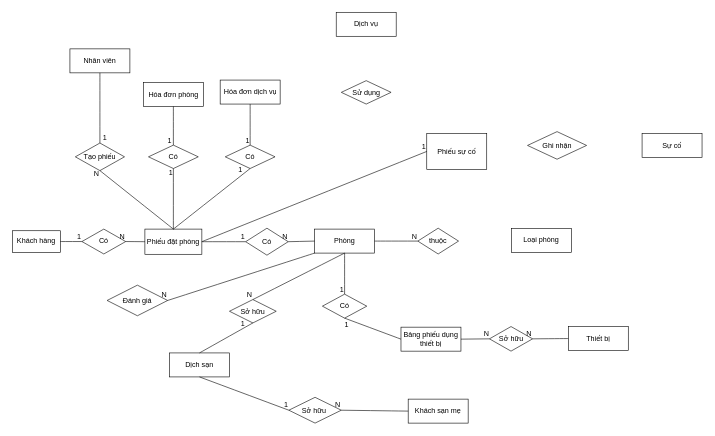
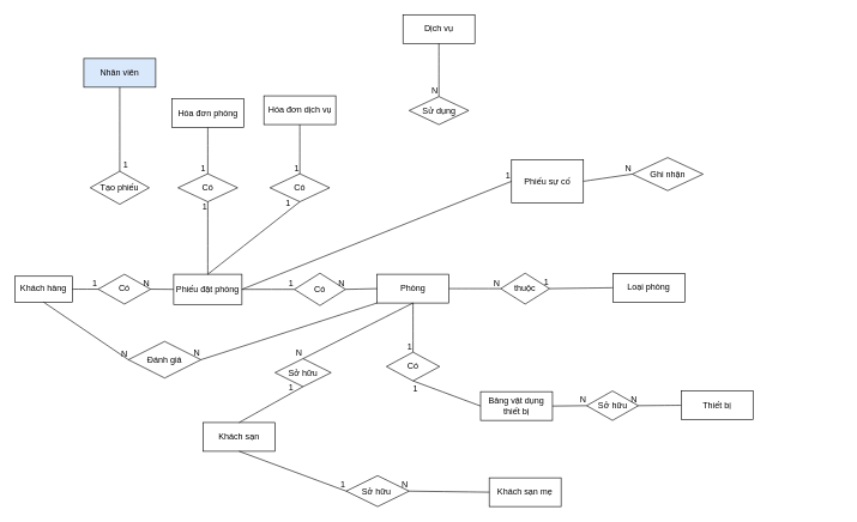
  <mxCell id="0" />
  <mxCell id="1" parent="0" />
  <mxCell id="2" value="Có" style="shape=rhombus;perimeter=rhombusPerimeter;whiteSpace=wrap;html=1;align=center;" parent="1" vertex="1"><mxGeometry x="136" y="381.5" width="73" height="41.5" as="geometry" /></mxCell>
  <mxCell id="3" value="Khách hàng" style="whiteSpace=wrap;html=1;align=center;" parent="1" vertex="1"><mxGeometry x="20" y="384.25" width="80" height="36" as="geometry" /></mxCell>
  <mxCell id="4" value="Phiếu đặt phòng" style="whiteSpace=wrap;html=1;align=center;" parent="1" vertex="1"><mxGeometry x="241" y="381.5" width="95" height="42" as="geometry" /></mxCell>
  <mxCell id="5" value="Có" style="shape=rhombus;perimeter=rhombusPerimeter;whiteSpace=wrap;html=1;align=center;" parent="1" vertex="1"><mxGeometry x="409" y="380" width="71" height="45" as="geometry" /></mxCell>
  <mxCell id="6" value="Phòng" style="whiteSpace=wrap;html=1;align=center;" parent="1" vertex="1"><mxGeometry x="524" y="381.5" width="100" height="40" as="geometry" /></mxCell>
  <mxCell id="7" value="Có" style="shape=rhombus;perimeter=rhombusPerimeter;whiteSpace=wrap;html=1;align=center;rotation=0;" parent="1" vertex="1"><mxGeometry x="537" y="490" width="74" height="40" as="geometry" /></mxCell>
- <mxCell id="8" value="Bảng phiếu dụng thiết bị" style="whiteSpace=wrap;html=1;align=center;" parent="1" vertex="1"><mxGeometry x="668" y="545" width="100" height="40" as="geometry" /></mxCell>
+ <mxCell id="8" value="Bảng vật dụng thiết bị" style="whiteSpace=wrap;html=1;align=center;" parent="1" vertex="1"><mxGeometry x="668" y="545" width="100" height="40" as="geometry" /></mxCell>
  <mxCell id="9" value="Thiết bị" style="whiteSpace=wrap;html=1;align=center;" parent="1" vertex="1"><mxGeometry x="947" y="544" width="100" height="40" as="geometry" /></mxCell>
  <mxCell id="10" value="Sở hữu" style="shape=rhombus;perimeter=rhombusPerimeter;whiteSpace=wrap;html=1;align=center;" parent="1" vertex="1"><mxGeometry x="815.5" y="544" width="72" height="41" as="geometry" /></mxCell>
  <mxCell id="11" value="Loại phòng" style="whiteSpace=wrap;html=1;align=center;" parent="1" vertex="1"><mxGeometry x="852" y="380.25" width="100" height="40" as="geometry" /></mxCell>
  <mxCell id="12" value="thuộc" style="shape=rhombus;perimeter=rhombusPerimeter;whiteSpace=wrap;html=1;align=center;" parent="1" vertex="1"><mxGeometry x="696" y="380" width="68" height="43" as="geometry" /></mxCell>
  <mxCell id="13" value="Phiếu sự cố" style="whiteSpace=wrap;html=1;align=center;" parent="1" vertex="1"><mxGeometry x="711" y="222" width="100" height="60" as="geometry" /></mxCell>
  <mxCell id="14" value="Ghi nhận" style="shape=rhombus;perimeter=rhombusPerimeter;whiteSpace=wrap;html=1;align=center;" parent="1" vertex="1"><mxGeometry x="879" y="219" width="98.5" height="46" as="geometry" /></mxCell>
- <mxCell id="15" value="Sự cố" style="whiteSpace=wrap;html=1;align=center;" parent="1" vertex="1"><mxGeometry x="1070" y="222" width="100" height="40" as="geometry" /></mxCell>
- <mxCell id="16" value="Nhân viên" style="whiteSpace=wrap;html=1;align=center;" parent="1" vertex="1"><mxGeometry x="116" y="81" width="100" height="40" as="geometry" /></mxCell>
+ <mxCell id="16" value="Nhân viên" style="whiteSpace=wrap;html=1;align=center;fillColor=#dae8fc;" parent="1" vertex="1"><mxGeometry x="116" y="81" width="100" height="40" as="geometry" /></mxCell>
+ <mxCell id="17" value="" style="endArrow=none;html=1;rounded=0;fontSize=12;startSize=8;endSize=8;curved=1;exitX=0;exitY=0.5;exitDx=0;exitDy=0;entryX=1;entryY=0.5;entryDx=0;entryDy=0;" edge="1" parent="1" source="11" target="12"><mxGeometry relative="1" as="geometry"><mxPoint x="570" y="295" as="sourcePoint" /><mxPoint x="730" y="295" as="targetPoint" /></mxGeometry></mxCell>
+ <mxCell id="18" value="1" style="resizable=0;html=1;whiteSpace=wrap;align=right;verticalAlign=bottom;" connectable="0" vertex="1" parent="17"><mxGeometry x="1" relative="1" as="geometry" /></mxCell>
  <mxCell id="19" value="" style="endArrow=none;html=1;rounded=0;fontSize=12;startSize=8;endSize=8;curved=1;entryX=0;entryY=0.5;entryDx=0;entryDy=0;exitX=1;exitY=0.5;exitDx=0;exitDy=0;" edge="1" parent="1" source="6" target="12"><mxGeometry relative="1" as="geometry"><mxPoint x="570" y="295" as="sourcePoint" /><mxPoint x="754" y="348" as="targetPoint" /></mxGeometry></mxCell>
  <mxCell id="20" value="N" style="resizable=0;html=1;whiteSpace=wrap;align=right;verticalAlign=bottom;" connectable="0" vertex="1" parent="19"><mxGeometry x="1" relative="1" as="geometry" /></mxCell>
  <mxCell id="21" value="" style="endArrow=none;html=1;rounded=0;fontSize=12;startSize=8;endSize=8;curved=1;entryX=0.5;entryY=0;entryDx=0;entryDy=0;exitX=0.5;exitY=1;exitDx=0;exitDy=0;" edge="1" parent="1" source="6" target="7"><mxGeometry relative="1" as="geometry"><mxPoint x="541" y="440" as="sourcePoint" /><mxPoint x="734" y="378" as="targetPoint" /></mxGeometry></mxCell>
  <mxCell id="22" value="1" style="resizable=0;html=1;whiteSpace=wrap;align=right;verticalAlign=bottom;" connectable="0" vertex="1" parent="21"><mxGeometry x="1" relative="1" as="geometry" /></mxCell>
  <mxCell id="23" value="" style="endArrow=none;html=1;rounded=0;fontSize=12;startSize=8;endSize=8;curved=1;entryX=0.5;entryY=1;entryDx=0;entryDy=0;exitX=0;exitY=0.5;exitDx=0;exitDy=0;" edge="1" parent="1" source="8" target="7"><mxGeometry relative="1" as="geometry"><mxPoint x="584" y="430" as="sourcePoint" /><mxPoint x="584" y="500" as="targetPoint" /></mxGeometry></mxCell>
  <mxCell id="24" value="1" style="resizable=0;html=1;whiteSpace=wrap;align=right;verticalAlign=bottom;" connectable="0" vertex="1" parent="23"><mxGeometry x="1" relative="1" as="geometry"><mxPoint x="8" y="19" as="offset" /></mxGeometry></mxCell>
  <mxCell id="25" value="" style="endArrow=none;html=1;rounded=0;fontSize=12;startSize=8;endSize=8;curved=1;entryX=0;entryY=0.5;entryDx=0;entryDy=0;exitX=1;exitY=0.5;exitDx=0;exitDy=0;" edge="1" parent="1" source="8" target="10"><mxGeometry relative="1" as="geometry"><mxPoint x="700" y="438" as="sourcePoint" /><mxPoint x="860" y="438" as="targetPoint" /></mxGeometry></mxCell>
  <mxCell id="26" value="N" style="resizable=0;html=1;whiteSpace=wrap;align=right;verticalAlign=bottom;" connectable="0" vertex="1" parent="25"><mxGeometry x="1" relative="1" as="geometry" /></mxCell>
  <mxCell id="27" value="" style="endArrow=none;html=1;rounded=0;fontSize=12;startSize=8;endSize=8;curved=1;entryX=1;entryY=0.5;entryDx=0;entryDy=0;exitX=0;exitY=0.5;exitDx=0;exitDy=0;" edge="1" parent="1" source="9" target="10"><mxGeometry relative="1" as="geometry"><mxPoint x="700" y="438" as="sourcePoint" /><mxPoint x="860" y="438" as="targetPoint" /></mxGeometry></mxCell>
  <mxCell id="28" value="N" style="resizable=0;html=1;whiteSpace=wrap;align=right;verticalAlign=bottom;" connectable="0" vertex="1" parent="27"><mxGeometry x="1" relative="1" as="geometry" /></mxCell>
  <mxCell id="29" value="" style="endArrow=none;html=1;rounded=0;fontSize=12;startSize=8;endSize=8;curved=1;entryX=0;entryY=0.5;entryDx=0;entryDy=0;exitX=1;exitY=0.5;exitDx=0;exitDy=0;" edge="1" parent="1" source="4" target="13"><mxGeometry relative="1" as="geometry"><mxPoint x="432" y="278" as="sourcePoint" /><mxPoint x="592" y="278" as="targetPoint" /></mxGeometry></mxCell>
  <mxCell id="30" value="1" style="resizable=0;html=1;whiteSpace=wrap;align=right;verticalAlign=bottom;" connectable="0" vertex="1" parent="29"><mxGeometry x="1" relative="1" as="geometry" /></mxCell>
  <mxCell id="31" value="" style="endArrow=none;html=1;rounded=0;fontSize=12;startSize=8;endSize=8;curved=1;entryX=0;entryY=0.5;entryDx=0;entryDy=0;exitX=1;exitY=0.5;exitDx=0;exitDy=0;" edge="1" parent="1" source="3" target="2"><mxGeometry relative="1" as="geometry"><mxPoint x="222" y="324.75" as="sourcePoint" /><mxPoint x="382" y="324.75" as="targetPoint" /></mxGeometry></mxCell>
  <mxCell id="32" value="1" style="resizable=0;html=1;whiteSpace=wrap;align=right;verticalAlign=bottom;" connectable="0" vertex="1" parent="31"><mxGeometry x="1" relative="1" as="geometry" /></mxCell>
  <mxCell id="33" value="" style="endArrow=none;html=1;rounded=0;fontSize=12;startSize=8;endSize=8;curved=1;entryX=1;entryY=0.5;entryDx=0;entryDy=0;exitX=0;exitY=0.5;exitDx=0;exitDy=0;" edge="1" parent="1" source="4" target="2"><mxGeometry relative="1" as="geometry"><mxPoint x="417" y="294" as="sourcePoint" /><mxPoint x="577" y="294" as="targetPoint" /></mxGeometry></mxCell>
  <mxCell id="34" value="N" style="resizable=0;html=1;whiteSpace=wrap;align=right;verticalAlign=bottom;" connectable="0" vertex="1" parent="33"><mxGeometry x="1" relative="1" as="geometry" /></mxCell>
  <mxCell id="35" value="" style="endArrow=none;html=1;rounded=0;fontSize=12;startSize=8;endSize=8;curved=1;exitX=1;exitY=0.5;exitDx=0;exitDy=0;entryX=0;entryY=0.5;entryDx=0;entryDy=0;" edge="1" parent="1" source="4" target="5"><mxGeometry relative="1" as="geometry"><mxPoint x="417" y="294" as="sourcePoint" /><mxPoint x="577" y="294" as="targetPoint" /></mxGeometry></mxCell>
  <mxCell id="36" value="1" style="resizable=0;html=1;whiteSpace=wrap;align=right;verticalAlign=bottom;" connectable="0" vertex="1" parent="35"><mxGeometry x="1" relative="1" as="geometry" /></mxCell>
  <mxCell id="37" value="" style="endArrow=none;html=1;rounded=0;fontSize=12;startSize=8;endSize=8;curved=1;entryX=1;entryY=0.5;entryDx=0;entryDy=0;exitX=0;exitY=0.5;exitDx=0;exitDy=0;" edge="1" parent="1" source="6" target="5"><mxGeometry relative="1" as="geometry"><mxPoint x="417" y="294" as="sourcePoint" /><mxPoint x="577" y="294" as="targetPoint" /></mxGeometry></mxCell>
  <mxCell id="38" value="N" style="resizable=0;html=1;whiteSpace=wrap;align=right;verticalAlign=bottom;" connectable="0" vertex="1" parent="37"><mxGeometry x="1" relative="1" as="geometry" /></mxCell>
+ <mxCell id="39" value="" style="endArrow=none;html=1;rounded=0;fontSize=12;startSize=8;endSize=8;curved=1;entryX=0;entryY=0.5;entryDx=0;entryDy=0;exitX=1;exitY=0.5;exitDx=0;exitDy=0;" edge="1" parent="1" source="13" target="14"><mxGeometry relative="1" as="geometry"><mxPoint x="684" y="198" as="sourcePoint" /><mxPoint x="844" y="198" as="targetPoint" /></mxGeometry></mxCell>
+ <mxCell id="40" value="N" style="resizable=0;html=1;whiteSpace=wrap;align=right;verticalAlign=bottom;" connectable="0" vertex="1" parent="39"><mxGeometry x="1" relative="1" as="geometry" /></mxCell>
  <mxCell id="41" value="Tạo phiếu" style="shape=rhombus;perimeter=rhombusPerimeter;whiteSpace=wrap;html=1;align=center;" vertex="1" parent="1"><mxGeometry x="125" y="238" width="82" height="46" as="geometry" /></mxCell>
  <mxCell id="42" value="" style="endArrow=none;html=1;rounded=0;fontSize=12;startSize=8;endSize=8;curved=1;exitX=0.5;exitY=1;exitDx=0;exitDy=0;entryX=0.5;entryY=0;entryDx=0;entryDy=0;" edge="1" parent="1" source="16" target="41"><mxGeometry relative="1" as="geometry"><mxPoint x="291" y="208" as="sourcePoint" /><mxPoint x="451" y="208" as="targetPoint" /></mxGeometry></mxCell>
  <mxCell id="43" value="1" style="resizable=0;html=1;whiteSpace=wrap;align=right;verticalAlign=bottom;" connectable="0" vertex="1" parent="42"><mxGeometry x="1" relative="1" as="geometry"><mxPoint x="13" as="offset" /></mxGeometry></mxCell>
- <mxCell id="44" value="" style="endArrow=none;html=1;rounded=0;fontSize=12;startSize=8;endSize=8;curved=1;entryX=0.5;entryY=1;entryDx=0;entryDy=0;exitX=0.5;exitY=0;exitDx=0;exitDy=0;" edge="1" parent="1" source="4" target="41"><mxGeometry relative="1" as="geometry"><mxPoint x="283" y="220" as="sourcePoint" /><mxPoint x="443" y="220" as="targetPoint" /></mxGeometry></mxCell>
- <mxCell id="45" value="N" style="resizable=0;html=1;whiteSpace=wrap;align=right;verticalAlign=bottom;" connectable="0" vertex="1" parent="44"><mxGeometry x="1" relative="1" as="geometry"><mxPoint y="14" as="offset" /></mxGeometry></mxCell>
  <mxCell id="46" value="Hóa đơn phòng" style="whiteSpace=wrap;html=1;align=center;" vertex="1" parent="1"><mxGeometry x="238.5" y="137" width="100" height="40" as="geometry" /></mxCell>
  <mxCell id="47" value="Có" style="shape=rhombus;perimeter=rhombusPerimeter;whiteSpace=wrap;html=1;align=center;" vertex="1" parent="1"><mxGeometry x="247" y="241.5" width="83" height="39" as="geometry" /></mxCell>
  <mxCell id="48" value="Có" style="shape=rhombus;perimeter=rhombusPerimeter;whiteSpace=wrap;html=1;align=center;" vertex="1" parent="1"><mxGeometry x="375" y="241.5" width="83" height="39" as="geometry" /></mxCell>
  <mxCell id="49" value="" style="endArrow=none;html=1;rounded=0;fontSize=12;startSize=8;endSize=8;curved=1;entryX=0.5;entryY=1;entryDx=0;entryDy=0;exitX=0.5;exitY=0;exitDx=0;exitDy=0;" edge="1" parent="1" source="4" target="47"><mxGeometry relative="1" as="geometry"><mxPoint x="264" y="267" as="sourcePoint" /><mxPoint x="424" y="267" as="targetPoint" /></mxGeometry></mxCell>
  <mxCell id="50" value="1" style="resizable=0;html=1;whiteSpace=wrap;align=right;verticalAlign=bottom;" connectable="0" vertex="1" parent="49"><mxGeometry x="1" relative="1" as="geometry"><mxPoint y="15" as="offset" /></mxGeometry></mxCell>
  <mxCell id="51" value="" style="endArrow=none;html=1;rounded=0;fontSize=12;startSize=8;endSize=8;curved=1;entryX=0.5;entryY=0;entryDx=0;entryDy=0;exitX=0.5;exitY=1;exitDx=0;exitDy=0;" edge="1" parent="1" source="46" target="47"><mxGeometry relative="1" as="geometry"><mxPoint x="283" y="166" as="sourcePoint" /><mxPoint x="283" y="230.5" as="targetPoint" /></mxGeometry></mxCell>
  <mxCell id="52" value="1" style="resizable=0;html=1;whiteSpace=wrap;align=right;verticalAlign=bottom;" connectable="0" vertex="1" parent="51"><mxGeometry x="1" relative="1" as="geometry"><mxPoint x="-2" y="1" as="offset" /></mxGeometry></mxCell>
  <mxCell id="53" value="Hóa đơn dịch vụ" style="whiteSpace=wrap;html=1;align=center;" vertex="1" parent="1"><mxGeometry x="366.5" y="133" width="100" height="40" as="geometry" /></mxCell>
  <mxCell id="54" value="Dịch vụ" style="whiteSpace=wrap;html=1;align=center;" vertex="1" parent="1"><mxGeometry x="560" y="20" width="100" height="40" as="geometry" /></mxCell>
  <mxCell id="55" value="Sử dụng" style="shape=rhombus;perimeter=rhombusPerimeter;whiteSpace=wrap;html=1;align=center;" vertex="1" parent="1"><mxGeometry x="568.5" y="134" width="83" height="39" as="geometry" /></mxCell>
  <mxCell id="56" value="" style="endArrow=none;html=1;rounded=0;fontSize=12;startSize=8;endSize=8;curved=1;exitX=0.5;exitY=0;exitDx=0;exitDy=0;entryX=0.5;entryY=1;entryDx=0;entryDy=0;" edge="1" parent="1" source="4" target="48"><mxGeometry relative="1" as="geometry"><mxPoint x="309" y="318" as="sourcePoint" /><mxPoint x="469" y="318" as="targetPoint" /></mxGeometry></mxCell>
  <mxCell id="57" value="1" style="resizable=0;html=1;whiteSpace=wrap;align=right;verticalAlign=bottom;" connectable="0" vertex="1" parent="56"><mxGeometry x="1" relative="1" as="geometry"><mxPoint x="-11" y="10" as="offset" /></mxGeometry></mxCell>
  <mxCell id="58" value="" style="endArrow=none;html=1;rounded=0;fontSize=12;startSize=8;endSize=8;curved=1;exitX=0.5;exitY=1;exitDx=0;exitDy=0;entryX=0.5;entryY=0;entryDx=0;entryDy=0;" edge="1" parent="1" source="53" target="48"><mxGeometry relative="1" as="geometry"><mxPoint x="299" y="392" as="sourcePoint" /><mxPoint x="427" y="291" as="targetPoint" /></mxGeometry></mxCell>
  <mxCell id="59" value="1" style="resizable=0;html=1;whiteSpace=wrap;align=right;verticalAlign=bottom;" connectable="0" vertex="1" parent="58"><mxGeometry x="1" relative="1" as="geometry" /></mxCell>
- <mxCell id="62" value="Dịch sạn" style="whiteSpace=wrap;html=1;align=center;" vertex="1" parent="1"><mxGeometry x="282" y="588" width="100" height="40" as="geometry" /></mxCell>
+ <mxCell id="60" value="" style="endArrow=none;html=1;rounded=0;fontSize=12;startSize=8;endSize=8;curved=1;entryX=0.5;entryY=0;entryDx=0;entryDy=0;exitX=0.5;exitY=1;exitDx=0;exitDy=0;" edge="1" parent="1" source="54" target="55"><mxGeometry relative="1" as="geometry"><mxPoint x="470" y="209" as="sourcePoint" /><mxPoint x="630" y="209" as="targetPoint" /></mxGeometry></mxCell>
+ <mxCell id="61" value="N" style="resizable=0;html=1;whiteSpace=wrap;align=right;verticalAlign=bottom;" connectable="0" vertex="1" parent="60"><mxGeometry x="1" relative="1" as="geometry" /></mxCell>
+ <mxCell id="62" value="Khách sạn" style="whiteSpace=wrap;html=1;align=center;" vertex="1" parent="1"><mxGeometry x="282" y="588" width="100" height="40" as="geometry" /></mxCell>
  <mxCell id="63" value="Sở hữu" style="shape=rhombus;perimeter=rhombusPerimeter;whiteSpace=wrap;html=1;align=center;" vertex="1" parent="1"><mxGeometry x="382" y="499" width="78" height="39" as="geometry" /></mxCell>
  <mxCell id="64" value="" style="endArrow=none;html=1;rounded=0;fontSize=12;startSize=8;endSize=8;curved=1;exitX=0.5;exitY=0;exitDx=0;exitDy=0;entryX=0.5;entryY=1;entryDx=0;entryDy=0;" edge="1" parent="1" source="62" target="63"><mxGeometry relative="1" as="geometry"><mxPoint x="386" y="460" as="sourcePoint" /><mxPoint x="546" y="460" as="targetPoint" /></mxGeometry></mxCell>
  <mxCell id="65" value="1" style="resizable=0;html=1;whiteSpace=wrap;align=right;verticalAlign=bottom;" connectable="0" vertex="1" parent="64"><mxGeometry x="1" relative="1" as="geometry"><mxPoint x="-12" y="10" as="offset" /></mxGeometry></mxCell>
  <mxCell id="66" value="" style="endArrow=none;html=1;rounded=0;fontSize=12;startSize=8;endSize=8;curved=1;entryX=0.5;entryY=0;entryDx=0;entryDy=0;exitX=0.5;exitY=1;exitDx=0;exitDy=0;" edge="1" parent="1" source="6" target="63"><mxGeometry relative="1" as="geometry"><mxPoint x="328" y="461" as="sourcePoint" /><mxPoint x="488" y="461" as="targetPoint" /></mxGeometry></mxCell>
  <mxCell id="67" value="N" style="resizable=0;html=1;whiteSpace=wrap;align=right;verticalAlign=bottom;" connectable="0" vertex="1" parent="66"><mxGeometry x="1" relative="1" as="geometry" /></mxCell>
  <mxCell id="68" value="Sở hữu&amp;nbsp;" style="shape=rhombus;perimeter=rhombusPerimeter;whiteSpace=wrap;html=1;align=center;" vertex="1" parent="1"><mxGeometry x="481" y="662" width="87.5" height="43" as="geometry" /></mxCell>
  <mxCell id="69" value="" style="endArrow=none;html=1;rounded=0;fontSize=12;startSize=8;endSize=8;curved=1;exitX=0.5;exitY=1;exitDx=0;exitDy=0;entryX=0;entryY=0.5;entryDx=0;entryDy=0;" edge="1" parent="1" source="62" target="68"><mxGeometry relative="1" as="geometry"><mxPoint x="511" y="515" as="sourcePoint" /><mxPoint x="671" y="515" as="targetPoint" /></mxGeometry></mxCell>
  <mxCell id="70" value="1" style="resizable=0;html=1;whiteSpace=wrap;align=right;verticalAlign=bottom;" connectable="0" vertex="1" parent="69"><mxGeometry x="1" relative="1" as="geometry" /></mxCell>
  <mxCell id="71" value="Khách sạn mẹ" style="whiteSpace=wrap;html=1;align=center;" vertex="1" parent="1"><mxGeometry x="680" y="665" width="100" height="40" as="geometry" /></mxCell>
  <mxCell id="72" value="" style="endArrow=none;html=1;rounded=0;fontSize=12;startSize=8;endSize=8;curved=1;exitX=0;exitY=0.5;exitDx=0;exitDy=0;entryX=1;entryY=0.5;entryDx=0;entryDy=0;" edge="1" parent="1" source="71" target="68"><mxGeometry relative="1" as="geometry"><mxPoint x="506" y="405" as="sourcePoint" /><mxPoint x="666" y="405" as="targetPoint" /></mxGeometry></mxCell>
  <mxCell id="73" value="N" style="resizable=0;html=1;whiteSpace=wrap;align=right;verticalAlign=bottom;" connectable="0" vertex="1" parent="72"><mxGeometry x="1" relative="1" as="geometry" /></mxCell>
  <mxCell id="74" value="Đánh giá" style="shape=rhombus;perimeter=rhombusPerimeter;whiteSpace=wrap;html=1;align=center;" vertex="1" parent="1"><mxGeometry x="178" y="475" width="101" height="51" as="geometry" /></mxCell>
+ <mxCell id="75" value="" style="endArrow=none;html=1;rounded=0;fontSize=12;startSize=8;endSize=8;curved=1;entryX=0;entryY=0.5;entryDx=0;entryDy=0;exitX=0.5;exitY=1;exitDx=0;exitDy=0;" edge="1" parent="1" source="3" target="74"><mxGeometry relative="1" as="geometry"><mxPoint x="376" y="363" as="sourcePoint" /><mxPoint x="536" y="363" as="targetPoint" /></mxGeometry></mxCell>
+ <mxCell id="76" value="N" style="resizable=0;html=1;whiteSpace=wrap;align=right;verticalAlign=bottom;" connectable="0" vertex="1" parent="75"><mxGeometry x="1" relative="1" as="geometry" /></mxCell>
  <mxCell id="77" value="" style="endArrow=none;html=1;rounded=0;fontSize=12;startSize=8;endSize=8;curved=1;entryX=1;entryY=0.5;entryDx=0;entryDy=0;exitX=0;exitY=1;exitDx=0;exitDy=0;" edge="1" parent="1" source="6" target="74"><mxGeometry relative="1" as="geometry"><mxPoint x="376" y="363" as="sourcePoint" /><mxPoint x="536" y="363" as="targetPoint" /></mxGeometry></mxCell>
  <mxCell id="78" value="N" style="resizable=0;html=1;whiteSpace=wrap;align=right;verticalAlign=bottom;" connectable="0" vertex="1" parent="77"><mxGeometry x="1" relative="1" as="geometry" /></mxCell>
